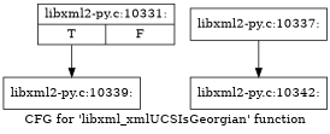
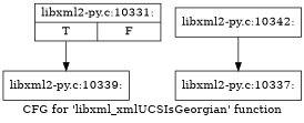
  digraph {
    label="CFG for 'libxml_xmlUCSIsGeorgian' function"
    node [shape=record]
    n1 [label="{libxml2-py.c:10331:|{<s0>T|<s1>F}}"]
    n2 [label="{libxml2-py.c:10339:}"]
    n3 [label="{libxml2-py.c:10337:}"]
    n4 [label="{libxml2-py.c:10342:}"]
    n1 -> n2 [tailport=s0]
-   n3 -> n4
+   n4 -> n3
  }
